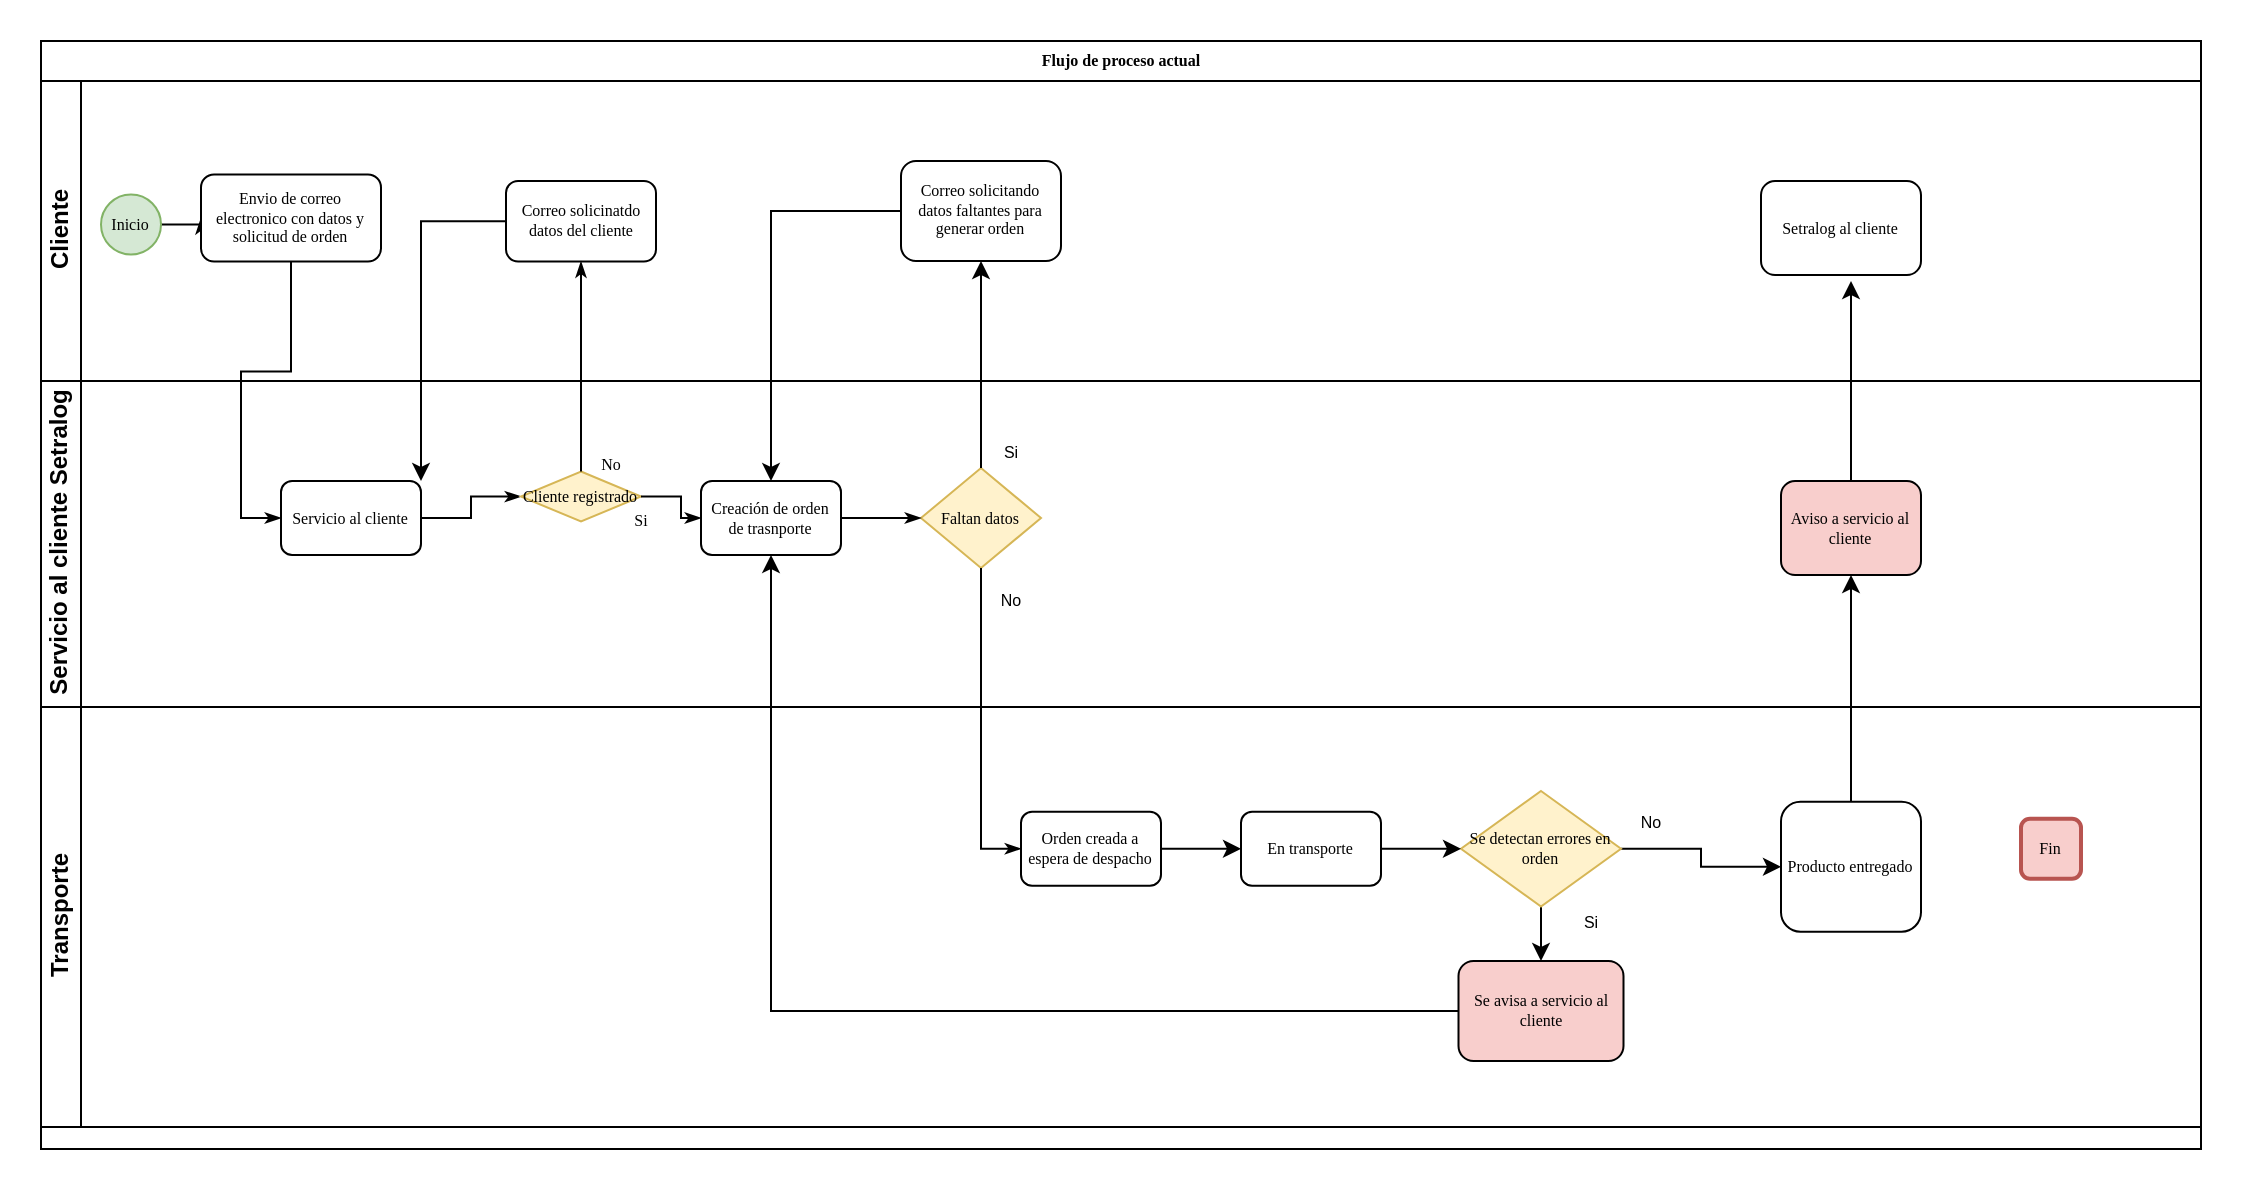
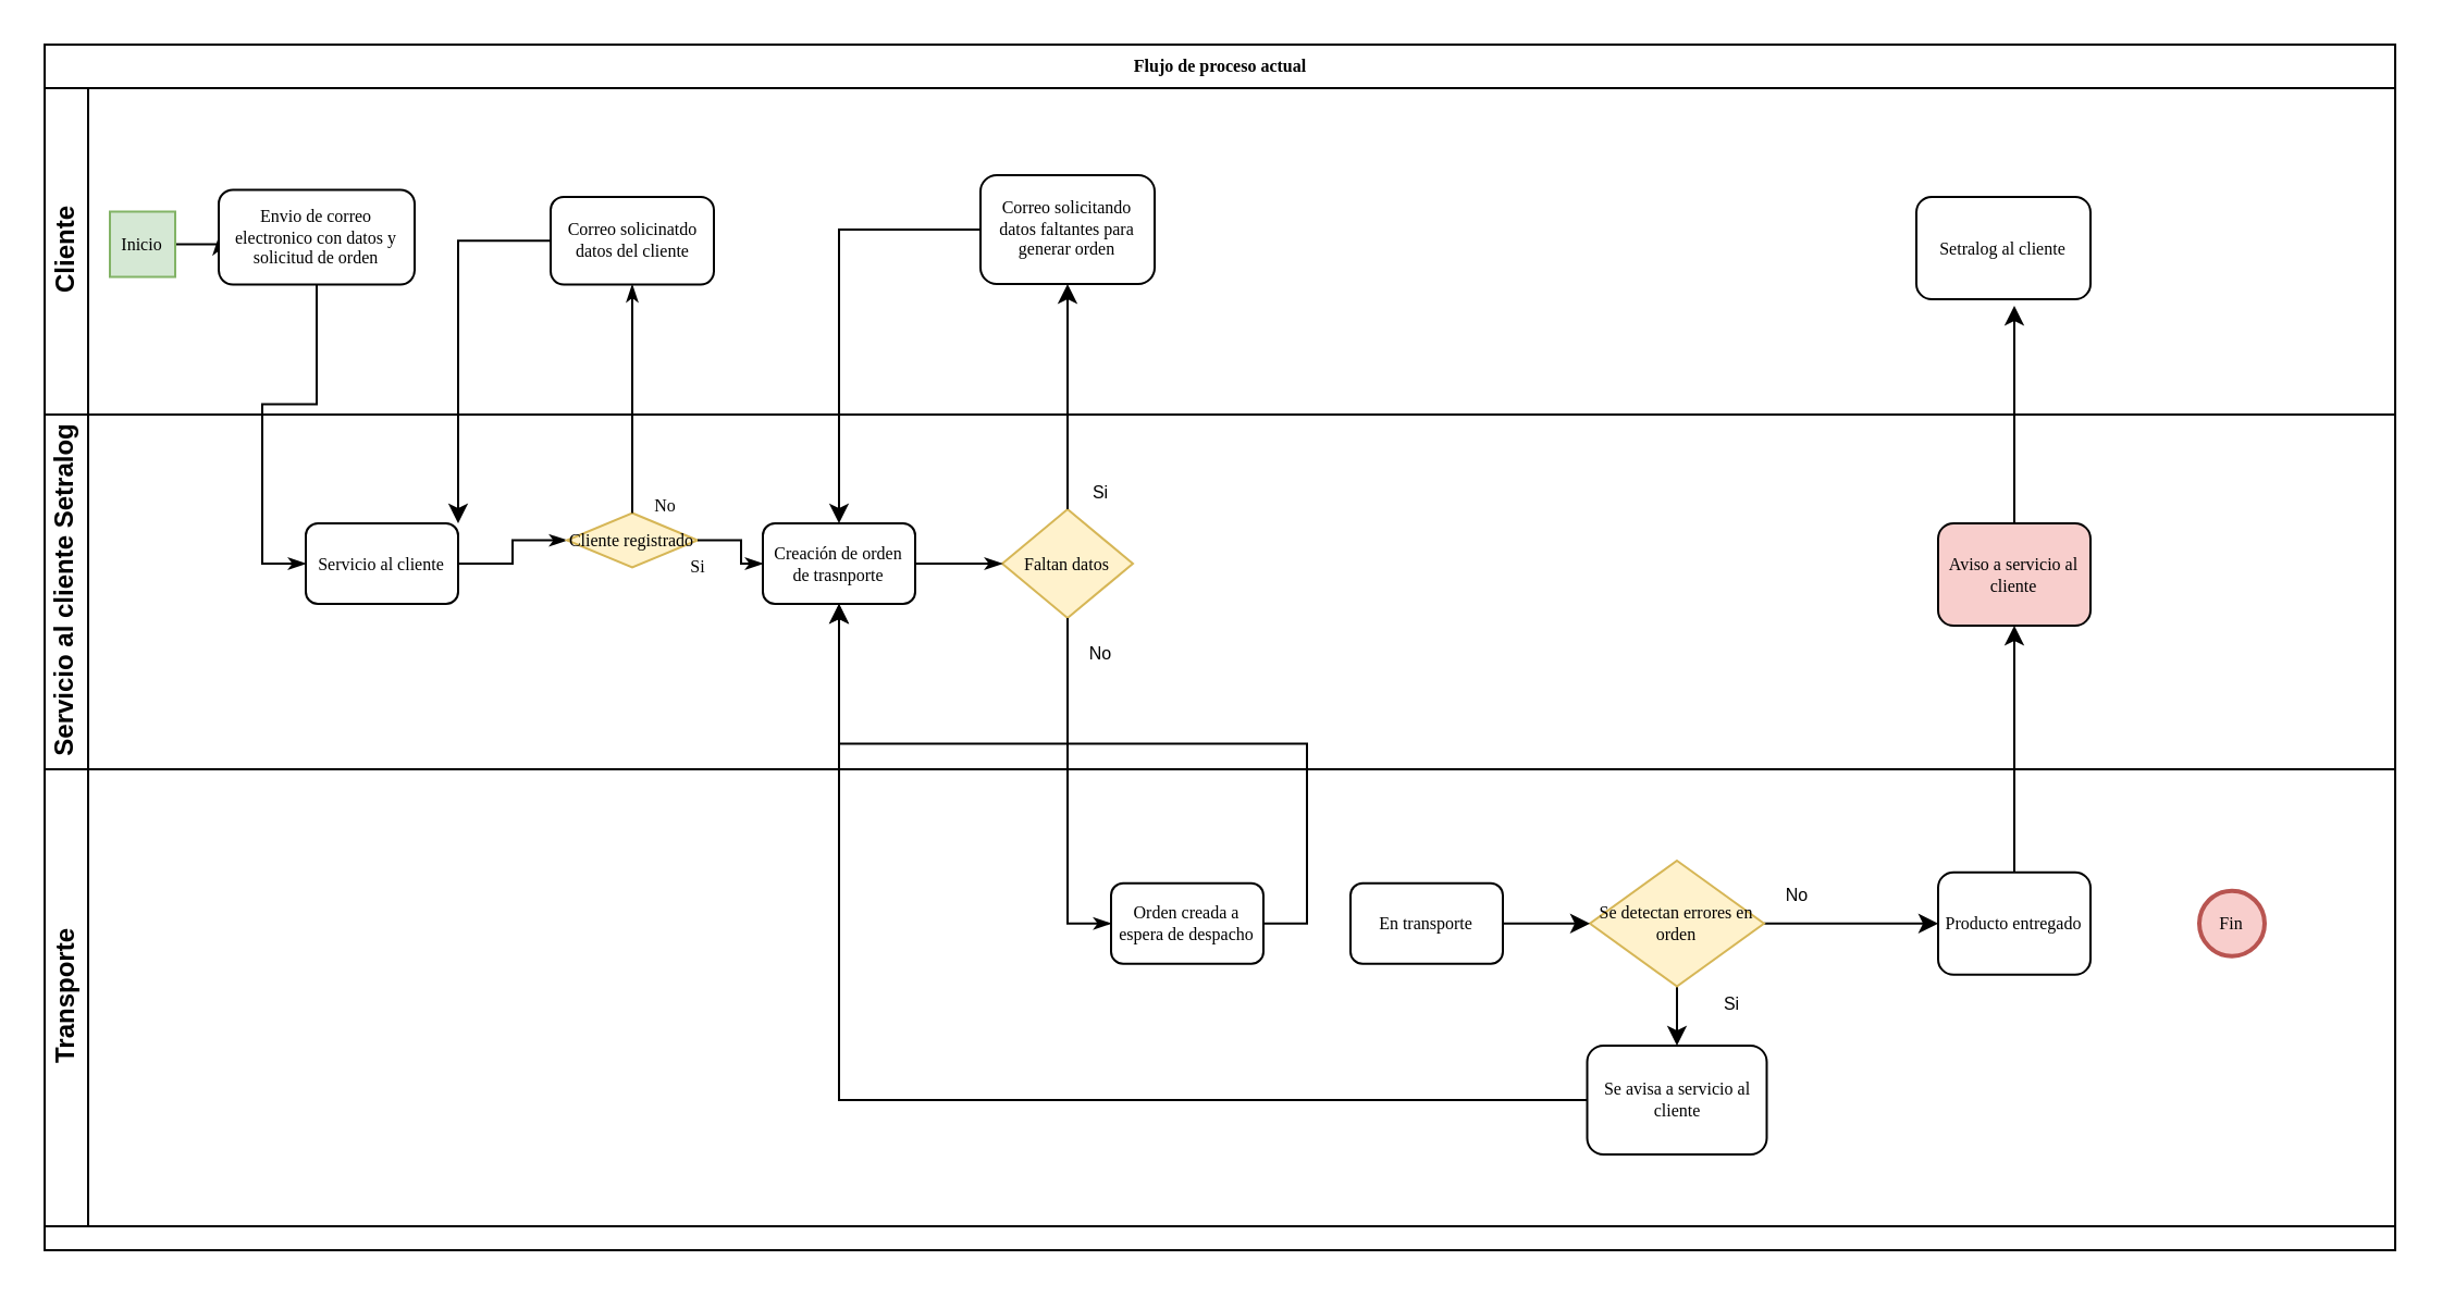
  <mxCell id="0" />
  <mxCell id="1" parent="0" />
  <mxCell id="2" value="Flujo de proceso actual" style="swimlane;html=1;childLayout=stackLayout;horizontal=1;startSize=20;horizontalStack=0;rounded=0;shadow=0;labelBackgroundColor=none;strokeWidth=1;fontFamily=Verdana;fontSize=8;align=center;" parent="1" vertex="1"><mxGeometry x="20" width="1080" height="554" as="geometry" y="20" /></mxCell>
  <mxCell id="3" value="Cliente" style="swimlane;html=1;startSize=20;horizontal=0;" parent="2" vertex="1"><mxGeometry y="20" width="1080" height="150" as="geometry" /></mxCell>
  <mxCell id="4" style="edgeStyle=orthogonalEdgeStyle;rounded=0;html=1;labelBackgroundColor=none;startArrow=none;startFill=0;startSize=5;endArrow=classicThin;endFill=1;endSize=5;jettySize=auto;orthogonalLoop=1;strokeWidth=1;fontFamily=Verdana;fontSize=8" parent="3" source="5" target="6" edge="1"><mxGeometry relative="1" as="geometry" /></mxCell>
- <mxCell id="5" value="Inicio" style="ellipse;whiteSpace=wrap;html=1;rounded=0;shadow=0;labelBackgroundColor=none;strokeWidth=1;fontFamily=Verdana;fontSize=8;align=center;fillColor=#d5e8d4;strokeColor=#82b366;" parent="3" vertex="1"><mxGeometry x="30" y="56.75" width="30" height="30" as="geometry" /></mxCell>
+ <mxCell id="5" value="Inicio" style="whiteSpace=wrap;html=1;shadow=0;labelBackgroundColor=none;strokeWidth=1;fontFamily=Verdana;fontSize=8;align=center;fillColor=#d5e8d4;strokeColor=#82b366;rounded=0;" parent="3" vertex="1"><mxGeometry x="30" y="56.75" width="30" height="30" as="geometry" /></mxCell>
  <mxCell id="6" value="Envio de correo electronico con datos y solicitud de orden" style="rounded=1;whiteSpace=wrap;html=1;shadow=0;labelBackgroundColor=none;strokeWidth=1;fontFamily=Verdana;fontSize=8;align=center;" parent="3" vertex="1"><mxGeometry x="80" y="46.75" width="90" height="43.5" as="geometry" /></mxCell>
  <mxCell id="7" value="Correo solicinatdo datos del cliente" style="rounded=1;whiteSpace=wrap;html=1;shadow=0;labelBackgroundColor=none;strokeWidth=1;fontFamily=Verdana;fontSize=8;align=center;" parent="3" vertex="1"><mxGeometry x="232.5" y="50" width="75" height="40.25" as="geometry" /></mxCell>
  <mxCell id="8" value="Correo solicitando datos faltantes para generar orden" style="rounded=1;whiteSpace=wrap;html=1;shadow=0;labelBackgroundColor=none;strokeWidth=1;fontFamily=Verdana;fontSize=8;align=center;" vertex="1" parent="3"><mxGeometry x="430" y="40" width="80" height="50" as="geometry" /></mxCell>
  <mxCell id="9" value="Setralog al cliente" style="rounded=1;whiteSpace=wrap;html=1;shadow=0;labelBackgroundColor=none;strokeWidth=1;fontFamily=Verdana;fontSize=8;align=center;" vertex="1" parent="3"><mxGeometry x="860" y="50" width="80" height="47" as="geometry" /></mxCell>
  <mxCell id="10" value="&lt;font face=&quot;Helvetica&quot;&gt;Servicio al cliente&amp;nbsp;&lt;span style=&quot;background-color: initial;&quot;&gt;Setralog&lt;/span&gt;&lt;/font&gt;" style="swimlane;html=1;startSize=20;horizontal=0;" parent="2" vertex="1"><mxGeometry y="170" width="1080" height="163" as="geometry"><mxRectangle y="170" width="1030" height="40" as="alternateBounds" /></mxGeometry></mxCell>
  <mxCell id="11" style="edgeStyle=orthogonalEdgeStyle;rounded=0;html=1;labelBackgroundColor=none;startArrow=none;startFill=0;startSize=5;endArrow=classicThin;endFill=1;endSize=5;jettySize=auto;orthogonalLoop=1;strokeWidth=1;fontFamily=Verdana;fontSize=8" parent="10" source="12" target="13" edge="1"><mxGeometry relative="1" as="geometry" /></mxCell>
  <mxCell id="12" value="Servicio al cliente" style="rounded=1;whiteSpace=wrap;html=1;shadow=0;labelBackgroundColor=none;strokeWidth=1;fontFamily=Verdana;fontSize=8;align=center;" parent="10" vertex="1"><mxGeometry x="120" y="50.0" width="70" height="37" as="geometry" /></mxCell>
  <mxCell id="13" value="Cliente registrado" style="strokeWidth=1;html=1;shape=mxgraph.flowchart.decision;whiteSpace=wrap;rounded=1;shadow=0;labelBackgroundColor=none;fontFamily=Verdana;fontSize=8;align=center;fillColor=#fff2cc;strokeColor=#d6b656;" parent="10" vertex="1"><mxGeometry x="240" y="45.25" width="60" height="25" as="geometry" /></mxCell>
  <mxCell id="14" value="Creación de orden de trasnporte" style="rounded=1;whiteSpace=wrap;html=1;shadow=0;labelBackgroundColor=none;strokeWidth=1;fontFamily=Verdana;fontSize=8;align=center;" parent="10" vertex="1"><mxGeometry x="330" y="50.0" width="70" height="37" as="geometry" /></mxCell>
  <mxCell id="15" value="Si" style="edgeStyle=orthogonalEdgeStyle;rounded=0;html=1;labelBackgroundColor=none;startArrow=none;startFill=0;startSize=5;endArrow=classicThin;endFill=1;endSize=5;jettySize=auto;orthogonalLoop=1;strokeWidth=1;fontFamily=Verdana;fontSize=8" parent="10" source="13" target="14" edge="1"><mxGeometry x="-1" y="-12" relative="1" as="geometry"><mxPoint as="offset" /></mxGeometry></mxCell>
  <mxCell id="16" value="Faltan datos" style="strokeWidth=1;html=1;shape=mxgraph.flowchart.decision;whiteSpace=wrap;rounded=1;shadow=0;labelBackgroundColor=none;fontFamily=Verdana;fontSize=8;align=center;fillColor=#fff2cc;strokeColor=#d6b656;" parent="10" vertex="1"><mxGeometry x="440" y="43.5" width="60" height="50" as="geometry" /></mxCell>
  <mxCell id="17" style="edgeStyle=orthogonalEdgeStyle;rounded=0;html=1;labelBackgroundColor=none;startArrow=none;startFill=0;startSize=5;endArrow=classicThin;endFill=1;endSize=5;jettySize=auto;orthogonalLoop=1;strokeWidth=1;fontFamily=Verdana;fontSize=8;" parent="10" source="14" target="16" edge="1"><mxGeometry relative="1" as="geometry" /></mxCell>
  <mxCell id="18" value="&lt;font style=&quot;font-size: 8px;&quot;&gt;No&lt;/font&gt;" style="text;html=1;align=center;verticalAlign=middle;resizable=0;points=[];autosize=1;strokeColor=none;fillColor=none;" vertex="1" parent="10"><mxGeometry x="470" y="93.5" width="30" height="30" as="geometry" /></mxCell>
  <mxCell id="19" value="&lt;font style=&quot;font-size: 8px;&quot;&gt;Si&lt;/font&gt;" style="text;html=1;align=center;verticalAlign=middle;resizable=0;points=[];autosize=1;strokeColor=none;fillColor=none;" vertex="1" parent="10"><mxGeometry x="470" y="20" width="30" height="30" as="geometry" /></mxCell>
  <mxCell id="20" style="edgeStyle=orthogonalEdgeStyle;rounded=0;orthogonalLoop=1;jettySize=auto;html=1;exitX=0.5;exitY=0;exitDx=0;exitDy=0;" edge="1" parent="10" source="21"><mxGeometry relative="1" as="geometry"><mxPoint x="905" y="-50" as="targetPoint" /></mxGeometry></mxCell>
  <mxCell id="21" value="Aviso a servicio al cliente" style="rounded=1;whiteSpace=wrap;html=1;shadow=0;labelBackgroundColor=none;strokeWidth=1;fontFamily=Verdana;fontSize=8;align=center;fillColor=#f8cecc;" vertex="1" parent="10"><mxGeometry x="870" y="50" width="70" height="47" as="geometry" /></mxCell>
  <mxCell id="22" style="edgeStyle=orthogonalEdgeStyle;rounded=0;html=1;labelBackgroundColor=none;startArrow=none;startFill=0;startSize=5;endArrow=classicThin;endFill=1;endSize=5;jettySize=auto;orthogonalLoop=1;strokeWidth=1;fontFamily=Verdana;fontSize=8;entryX=0;entryY=0.5;entryDx=0;entryDy=0;" parent="2" source="6" target="12" edge="1"><mxGeometry relative="1" as="geometry" /></mxCell>
  <mxCell id="23" value="No" style="edgeStyle=orthogonalEdgeStyle;rounded=0;html=1;labelBackgroundColor=none;startArrow=none;startFill=0;startSize=5;endArrow=classicThin;endFill=1;endSize=5;jettySize=auto;orthogonalLoop=1;strokeWidth=1;fontFamily=Verdana;fontSize=8" parent="2" source="13" target="7" edge="1"><mxGeometry x="-0.936" y="-15" relative="1" as="geometry"><mxPoint as="offset" /></mxGeometry></mxCell>
  <mxCell id="24" value="" style="edgeStyle=orthogonalEdgeStyle;rounded=0;html=1;entryX=0;entryY=0.5;labelBackgroundColor=none;startArrow=none;startFill=0;startSize=5;endArrow=classicThin;endFill=1;endSize=5;jettySize=auto;orthogonalLoop=1;strokeWidth=1;fontFamily=Verdana;fontSize=8;entryDx=0;entryDy=0;" parent="2" source="16" target="30" edge="1"><mxGeometry x="-0.501" y="6" relative="1" as="geometry"><mxPoint as="offset" /><mxPoint x="440.0" y="395.5" as="targetPoint" /></mxGeometry></mxCell>
  <mxCell id="25" style="rounded=0;orthogonalLoop=1;jettySize=auto;html=1;exitX=0;exitY=0.5;exitDx=0;exitDy=0;entryX=1;entryY=0;entryDx=0;entryDy=0;edgeStyle=orthogonalEdgeStyle;" edge="1" parent="2" source="7" target="12"><mxGeometry relative="1" as="geometry" /></mxCell>
  <mxCell id="26" style="edgeStyle=orthogonalEdgeStyle;rounded=0;orthogonalLoop=1;jettySize=auto;html=1;exitX=0.5;exitY=0;exitDx=0;exitDy=0;exitPerimeter=0;" edge="1" parent="2" source="16" target="8"><mxGeometry relative="1" as="geometry" /></mxCell>
  <mxCell id="27" style="edgeStyle=orthogonalEdgeStyle;rounded=0;orthogonalLoop=1;jettySize=auto;html=1;exitX=0;exitY=0.5;exitDx=0;exitDy=0;entryX=0.5;entryY=0;entryDx=0;entryDy=0;" edge="1" parent="2" source="8" target="14"><mxGeometry relative="1" as="geometry" /></mxCell>
  <mxCell id="28" value="Transporte" style="swimlane;html=1;startSize=20;horizontal=0;" parent="2" vertex="1"><mxGeometry y="333" width="1080" height="210" as="geometry" /></mxCell>
- <mxCell id="29" style="edgeStyle=orthogonalEdgeStyle;rounded=0;orthogonalLoop=1;jettySize=auto;html=1;exitX=1;exitY=0.5;exitDx=0;exitDy=0;entryX=0;entryY=0.5;entryDx=0;entryDy=0;" edge="1" parent="28" source="30" target="31"><mxGeometry relative="1" as="geometry" /></mxCell>
+ <mxCell id="29" style="edgeStyle=orthogonalEdgeStyle;rounded=0;orthogonalLoop=1;jettySize=auto;html=1;exitX=1;exitY=0.5;exitDx=0;exitDy=0;" edge="1" parent="28" source="30" target="14"><mxGeometry relative="1" as="geometry" /></mxCell>
  <mxCell id="30" value="Orden creada a espera de despacho" style="rounded=1;whiteSpace=wrap;html=1;shadow=0;labelBackgroundColor=none;strokeWidth=1;fontFamily=Verdana;fontSize=8;align=center;" parent="28" vertex="1"><mxGeometry x="490" y="52.37" width="70" height="37" as="geometry" /></mxCell>
  <mxCell id="31" value="En transporte" style="rounded=1;whiteSpace=wrap;html=1;shadow=0;labelBackgroundColor=none;strokeWidth=1;fontFamily=Verdana;fontSize=8;align=center;" vertex="1" parent="28"><mxGeometry x="600" y="52.37" width="70" height="37" as="geometry" /></mxCell>
  <mxCell id="32" style="edgeStyle=orthogonalEdgeStyle;rounded=0;orthogonalLoop=1;jettySize=auto;html=1;exitX=1;exitY=0.5;exitDx=0;exitDy=0;exitPerimeter=0;entryX=0;entryY=0.5;entryDx=0;entryDy=0;" edge="1" parent="28" source="34" target="37"><mxGeometry relative="1" as="geometry" /></mxCell>
  <mxCell id="33" style="edgeStyle=orthogonalEdgeStyle;rounded=0;orthogonalLoop=1;jettySize=auto;html=1;entryX=0.5;entryY=0;entryDx=0;entryDy=0;" edge="1" parent="28" source="34" target="38"><mxGeometry relative="1" as="geometry"><mxPoint x="750" y="142.37" as="targetPoint" /></mxGeometry></mxCell>
  <mxCell id="34" value="&lt;font style=&quot;font-size: 8px;&quot;&gt;Se detectan errores en orden&lt;/font&gt;" style="strokeWidth=1;html=1;shape=mxgraph.flowchart.decision;whiteSpace=wrap;rounded=1;shadow=0;labelBackgroundColor=none;fontFamily=Verdana;fontSize=8;align=center;fillColor=#fff2cc;strokeColor=#d6b656;" vertex="1" parent="28"><mxGeometry x="710" y="42.0" width="80" height="57.75" as="geometry" /></mxCell>
  <mxCell id="35" style="edgeStyle=orthogonalEdgeStyle;rounded=0;orthogonalLoop=1;jettySize=auto;html=1;exitX=1;exitY=0.5;exitDx=0;exitDy=0;entryX=0;entryY=0.5;entryDx=0;entryDy=0;entryPerimeter=0;" edge="1" parent="28" source="31" target="34"><mxGeometry relative="1" as="geometry" /></mxCell>
- <mxCell id="36" value="Fin" style="whiteSpace=wrap;html=1;shadow=0;labelBackgroundColor=none;strokeWidth=2;fontFamily=Verdana;fontSize=8;align=center;fillColor=#f8cecc;strokeColor=#b85450;rounded=1;" parent="28" vertex="1"><mxGeometry x="990" y="55.87" width="30" height="30" as="geometry" /></mxCell>
- <mxCell id="37" value="Producto entregado" style="rounded=1;whiteSpace=wrap;html=1;shadow=0;labelBackgroundColor=none;strokeWidth=1;fontFamily=Verdana;fontSize=8;align=center;" vertex="1" parent="28"><mxGeometry x="870" y="47.37" width="70" height="65" as="geometry" /></mxCell>
- <mxCell id="38" value="Se avisa a servicio al cliente" style="rounded=1;whiteSpace=wrap;html=1;shadow=0;labelBackgroundColor=none;strokeWidth=1;fontFamily=Verdana;fontSize=8;align=center;fillColor=#f8cecc;" vertex="1" parent="28"><mxGeometry x="708.75" y="127" width="82.5" height="50" as="geometry" /></mxCell>
+ <mxCell id="36" value="Fin" style="ellipse;whiteSpace=wrap;html=1;rounded=0;shadow=0;labelBackgroundColor=none;strokeWidth=2;fontFamily=Verdana;fontSize=8;align=center;fillColor=#f8cecc;strokeColor=#b85450;" parent="28" vertex="1"><mxGeometry x="990" y="55.87" width="30" height="30" as="geometry" /></mxCell>
+ <mxCell id="37" value="Producto entregado" style="rounded=1;whiteSpace=wrap;html=1;shadow=0;labelBackgroundColor=none;strokeWidth=1;fontFamily=Verdana;fontSize=8;align=center;" vertex="1" parent="28"><mxGeometry x="870" y="47.37" width="70" height="47.01" as="geometry" /></mxCell>
+ <mxCell id="38" value="Se avisa a servicio al cliente" style="rounded=1;whiteSpace=wrap;html=1;shadow=0;labelBackgroundColor=none;strokeWidth=1;fontFamily=Verdana;fontSize=8;align=center;" vertex="1" parent="28"><mxGeometry x="708.75" y="127" width="82.5" height="50" as="geometry" /></mxCell>
  <mxCell id="39" value="&lt;font style=&quot;font-size: 8px;&quot;&gt;No&lt;/font&gt;" style="text;html=1;align=center;verticalAlign=middle;resizable=0;points=[];autosize=1;strokeColor=none;fillColor=none;" vertex="1" parent="28"><mxGeometry x="790" y="42.0" width="30" height="30" as="geometry" /></mxCell>
  <mxCell id="40" value="&lt;font style=&quot;font-size: 8px;&quot;&gt;Si&lt;/font&gt;" style="text;html=1;align=center;verticalAlign=middle;resizable=0;points=[];autosize=1;strokeColor=none;fillColor=none;" vertex="1" parent="28"><mxGeometry x="760" y="92.37" width="30" height="30" as="geometry" /></mxCell>
  <mxCell id="41" style="edgeStyle=orthogonalEdgeStyle;rounded=0;orthogonalLoop=1;jettySize=auto;html=1;exitX=0.5;exitY=0;exitDx=0;exitDy=0;entryX=0.5;entryY=1;entryDx=0;entryDy=0;" edge="1" parent="2" source="37" target="21"><mxGeometry relative="1" as="geometry" /></mxCell>
  <mxCell id="42" style="edgeStyle=orthogonalEdgeStyle;rounded=0;orthogonalLoop=1;jettySize=auto;html=1;entryX=0.5;entryY=1;entryDx=0;entryDy=0;" edge="1" parent="2" source="38" target="14"><mxGeometry relative="1" as="geometry" /></mxCell>
